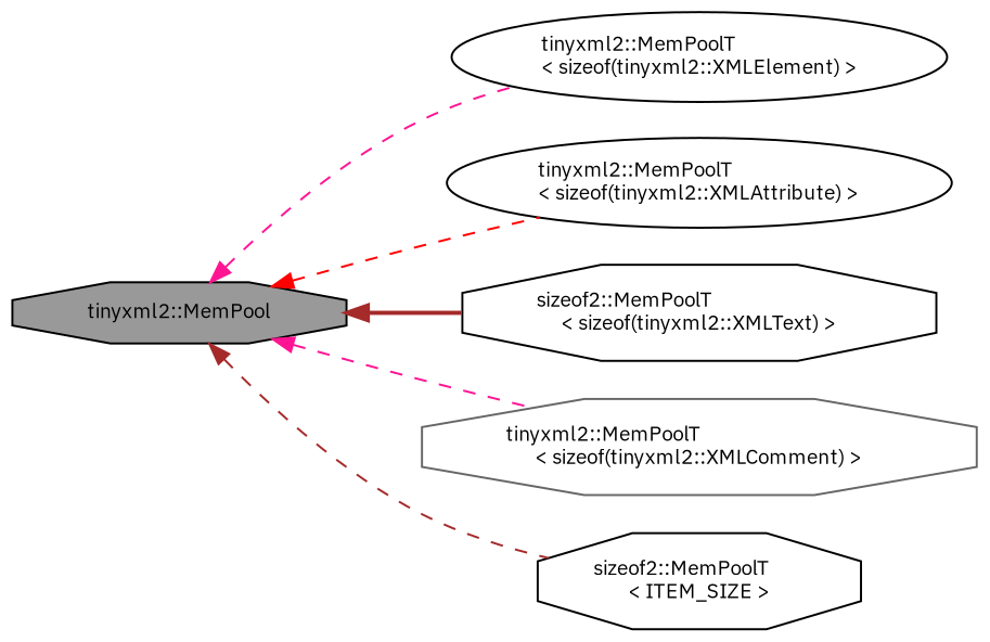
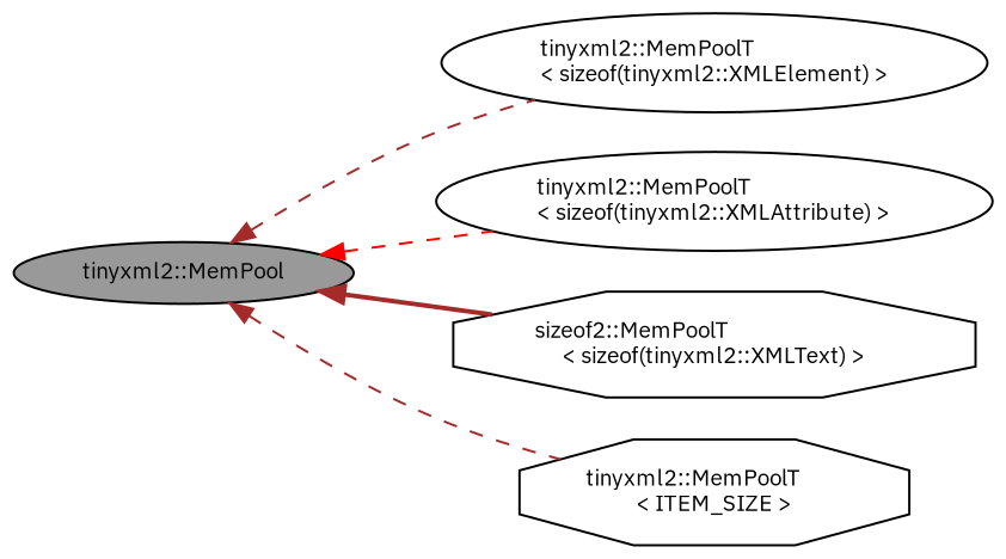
  digraph {
    fontname="IBM Plex Sans"
    rankdir=LR
    node [color=black fillcolor=white fontname="IBM Plex Sans" fontsize=10 shape=ellipse style=filled]
    edge [color=deeppink dir=back fontname="IBM Plex Sans" fontsize=10 labelfontname=Helvetica labelfontsize=10 style=dashed]
-   n1 [fillcolor=grey60 fontcolor=black height=0.2 label="tinyxml2::MemPool" shape=octagon width=0.4]
+   n1 [fillcolor=grey60 fontcolor=black height=0.2 label="tinyxml2::MemPool" width=0.4]
    n2 [height=0.2 label="tinyxml2::MemPoolT\l\< sizeof(tinyxml2::XMLElement) \>" width=0.4]
    n3 [height=0.2 label="tinyxml2::MemPoolT\l\< sizeof(tinyxml2::XMLAttribute) \>" width=0.4]
    n4 [height=0.2 label="sizeof2::MemPoolT\l\< sizeof(tinyxml2::XMLText) \>" shape=octagon width=0.4]
-   n5 [color=gray40 height=0.2 label="tinyxml2::MemPoolT\l\< sizeof(tinyxml2::XMLComment) \>" shape=octagon width=0.4]
-   n6 [height=0.2 label="sizeof2::MemPoolT\l\< ITEM_SIZE \>" shape=octagon width=0.4]
-   n1 -> n2
+   n6 [height=0.2 label="tinyxml2::MemPoolT\l\< ITEM_SIZE \>" shape=octagon width=0.4]
+   n1 -> n2 [color=brown]
    n1 -> n3 [color=red]
    n1 -> n4 [color=brown style=bold]
-   n1 -> n5
    n1 -> n6 [color=brown]
  }
